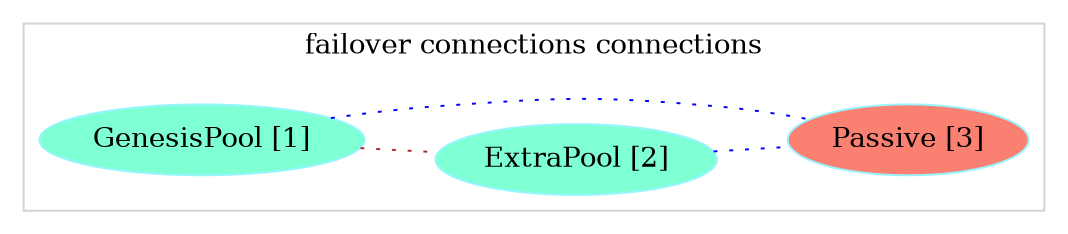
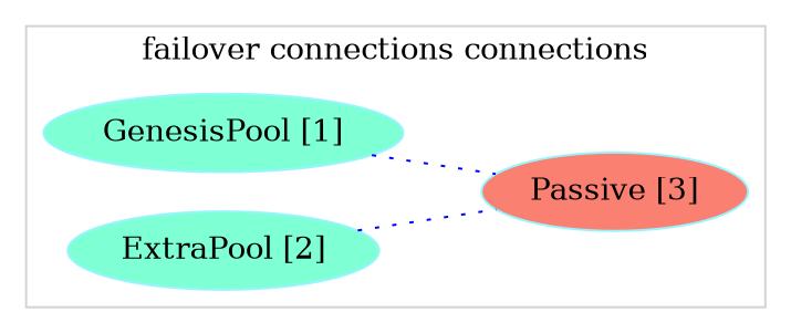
  digraph {
    rankdir=LR
    node [color=cadetblue1 fillcolor=aquamarine style=filled]
    edge [color=blue dir=none style=dotted]
    "GenesisPool [1]"
    "ExtraPool [2]"
    "Passive [3]" [fillcolor=salmon]
    subgraph cluster_1 {
      color=lightgrey
      label="failover connections connections"
      "GenesisPool [1]"
      "ExtraPool [2]"
      "Passive [3]"
    }
-   "GenesisPool [1]" -> "ExtraPool [2]" [color=brown]
    "GenesisPool [1]" -> "Passive [3]"
    "ExtraPool [2]" -> "Passive [3]"
  }
